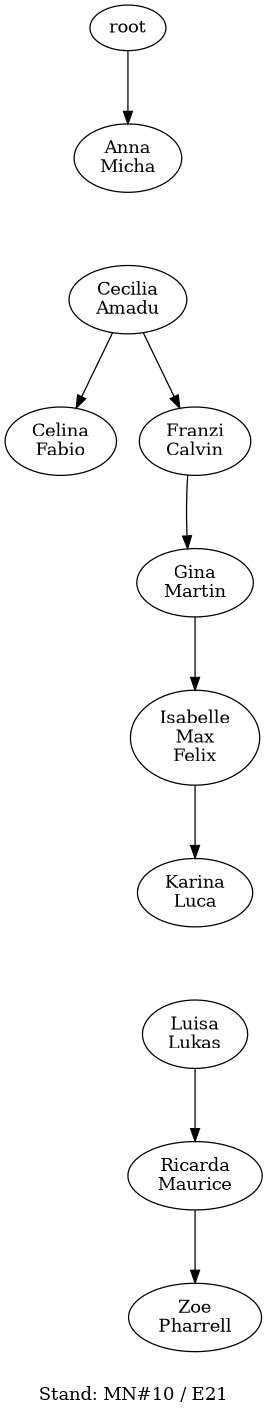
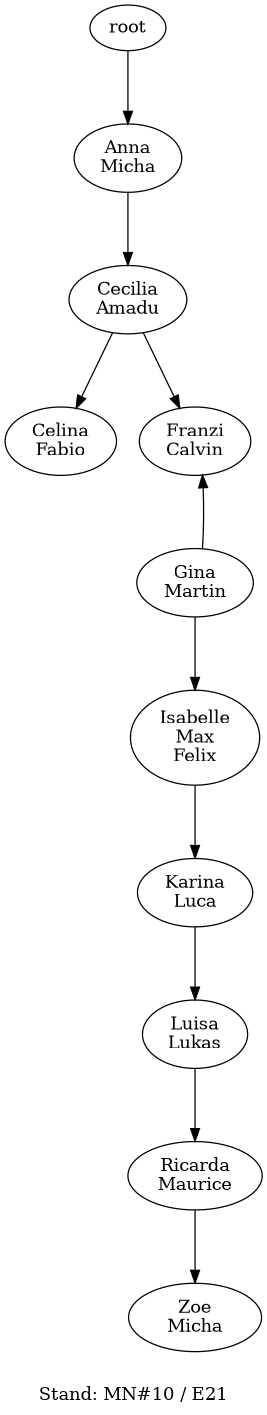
  digraph {
    label="Stand: MN#10 / E21"
    labelloc=b
    ranksep=0.8
    n1 [label="Anna\nMicha"]
    n2 [label="Cecilia\nAmadu"]
    n3 [label="Celina\nFabio"]
    n4 [label="Franzi\nCalvin"]
    root
    n6 [label="Gina\nMartin"]
    n7 [label="Isabelle\nMax\nFelix"]
    n8 [label="Karina\nLuca"]
    n9 [label="Luisa\nLukas"]
    n10 [label="Ricarda\nMaurice"]
-   n11 [label="Zoe\nPharrell"]
+   n11 [label="Zoe\nMicha"]
+   n1 -> n2
    n2 -> n3
    n2 -> n4
-   n4 -> n6
+   n6 -> n4
    root -> n1
    n6 -> n7
    n7 -> n8
+   n8 -> n9
    n9 -> n10
    n10 -> n11
  }
